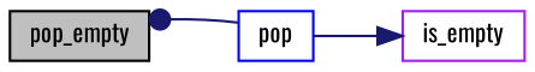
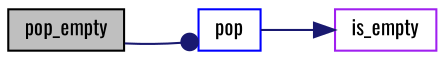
  digraph {
    fontname=Oswald
    rankdir=LR
    node [fillcolor=white fontname=Oswald fontsize=10 shape=record style=filled]
    edge [color=midnightblue fontname=Oswald fontsize=10 labelfontname=Helvetica labelfontsize=10 style=solid]
    n1 [color=black fillcolor=grey75 fontcolor=black height=0.2 label=pop_empty width=0.4]
    n2 [color=blue height=0.2 label=pop width=0.4]
    n3 [color=purple height=0.2 label=is_empty width=0.4]
-   n2 -> n1 [arrowhead=dot]
+   n1 -> n2 [arrowhead=dot]
    n2 -> n3 [arrowhead=normal]
  }
